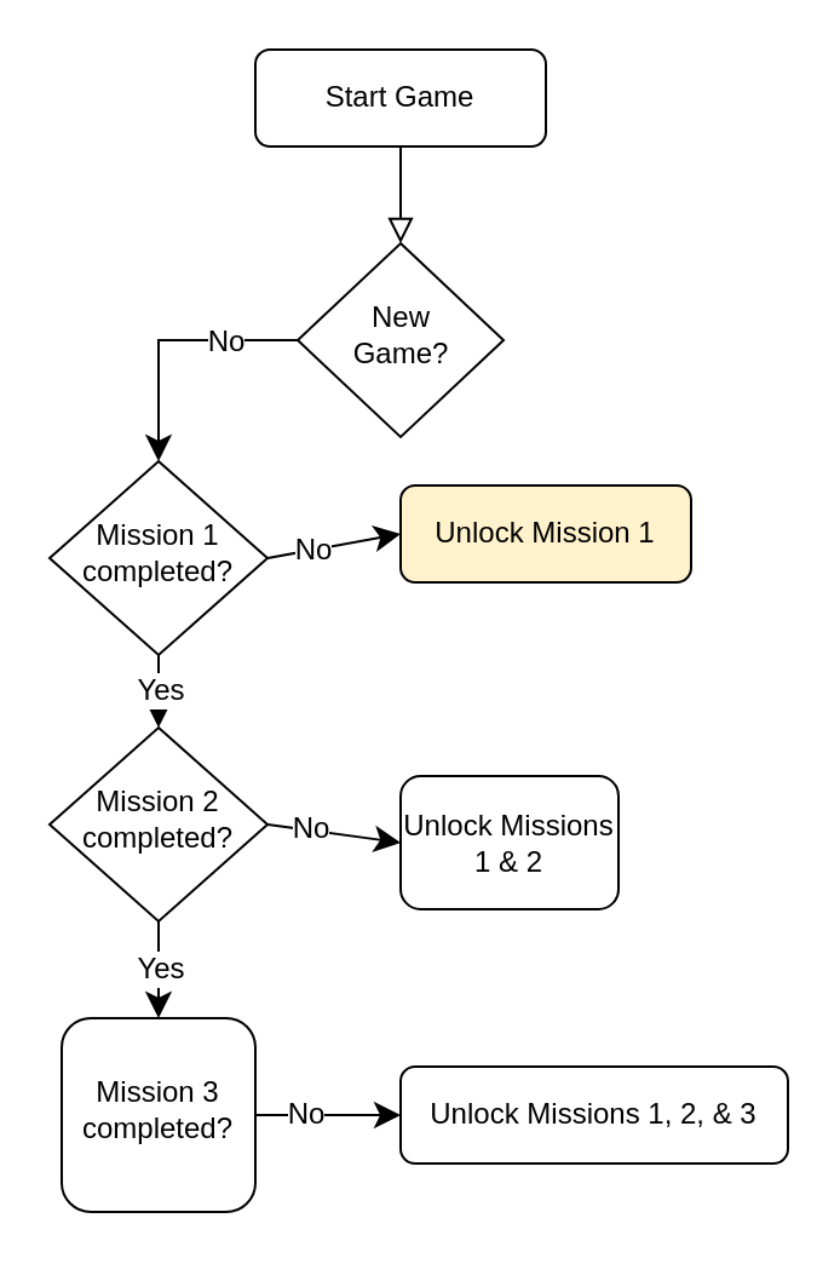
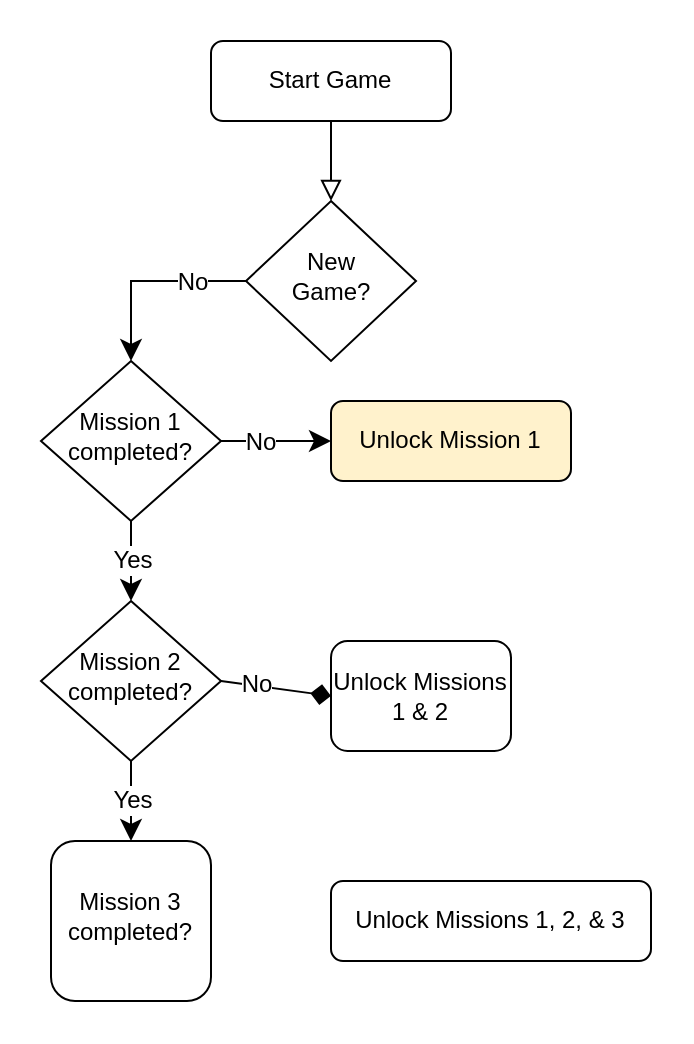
  <mxCell id="0" />
  <mxCell id="1" parent="0" />
  <mxCell id="2" value="" style="rounded=0;html=1;jettySize=auto;orthogonalLoop=1;fontSize=11;endArrow=block;endFill=0;endSize=8;strokeWidth=1;shadow=0;labelBackgroundColor=none;edgeStyle=orthogonalEdgeStyle;" parent="1" source="3" target="4" edge="1"><mxGeometry relative="1" as="geometry" /></mxCell>
  <mxCell id="3" value="Start Game" style="rounded=1;whiteSpace=wrap;html=1;fontSize=12;glass=0;strokeWidth=1;shadow=0;" parent="1" vertex="1"><mxGeometry x="105" y="20" width="120" height="40" as="geometry" /></mxCell>
  <mxCell id="4" value="New&lt;div&gt;Game?&lt;/div&gt;" style="rhombus;whiteSpace=wrap;html=1;shadow=0;fontFamily=Helvetica;fontSize=12;align=center;strokeWidth=1;spacing=6;spacingTop=-4;" parent="1" vertex="1"><mxGeometry x="122.5" y="100" width="85" height="80" as="geometry" /></mxCell>
  <mxCell id="5" style="edgeStyle=none;curved=1;rounded=0;orthogonalLoop=1;jettySize=auto;html=1;exitX=1;exitY=0.5;exitDx=0;exitDy=0;entryX=0;entryY=0.5;entryDx=0;entryDy=0;fontSize=12;startSize=8;endSize=8;" parent="1" source="9" target="10" edge="1"><mxGeometry relative="1" as="geometry" /></mxCell>
  <mxCell id="6" value="No" style="edgeLabel;html=1;align=center;verticalAlign=middle;resizable=0;points=[];fontSize=12;" parent="5" vertex="1" connectable="0"><mxGeometry x="-0.32" relative="1" as="geometry"><mxPoint as="offset" /></mxGeometry></mxCell>
  <mxCell id="7" style="edgeStyle=none;curved=1;rounded=0;orthogonalLoop=1;jettySize=auto;html=1;entryX=0.5;entryY=0;entryDx=0;entryDy=0;fontSize=12;startSize=8;endSize=8;" parent="1" source="9" target="17" edge="1"><mxGeometry relative="1" as="geometry" /></mxCell>
  <mxCell id="8" value="Yes" style="edgeLabel;html=1;align=center;verticalAlign=middle;resizable=0;points=[];fontSize=12;" parent="7" vertex="1" connectable="0"><mxGeometry x="0.1" y="4" relative="1" as="geometry"><mxPoint x="-4" y="-3" as="offset" /></mxGeometry></mxCell>
- <mxCell id="9" value="Mission 1 completed?" style="rhombus;whiteSpace=wrap;html=1;shadow=0;fontFamily=Helvetica;fontSize=12;align=center;strokeWidth=1;spacing=6;spacingTop=-4;" parent="1" vertex="1"><mxGeometry x="20" y="190" width="90" height="80" as="geometry" /></mxCell>
+ <mxCell id="9" value="Mission 1 completed?" style="rhombus;whiteSpace=wrap;html=1;shadow=0;fontFamily=Helvetica;fontSize=12;align=center;strokeWidth=1;spacing=6;spacingTop=-4;" parent="1" vertex="1"><mxGeometry x="20" y="180" width="90" height="80" as="geometry" /></mxCell>
  <mxCell id="10" value="Unlock Mission 1" style="rounded=1;whiteSpace=wrap;html=1;fontSize=12;glass=0;strokeWidth=1;shadow=0;fillColor=#fff2cc;" parent="1" vertex="1"><mxGeometry x="165" y="200" width="120" height="40" as="geometry" /></mxCell>
  <mxCell id="11" value="" style="edgeStyle=segmentEdgeStyle;endArrow=classic;html=1;curved=0;rounded=0;endSize=8;startSize=8;fontSize=12;exitX=0;exitY=0.5;exitDx=0;exitDy=0;" parent="1" source="4" target="9" edge="1"><mxGeometry width="50" height="50" relative="1" as="geometry"><mxPoint x="415" y="250" as="sourcePoint" /><mxPoint x="465" y="200" as="targetPoint" /></mxGeometry></mxCell>
  <mxCell id="12" value="No" style="edgeLabel;html=1;align=center;verticalAlign=middle;resizable=0;points=[];fontSize=12;" parent="11" vertex="1" connectable="0"><mxGeometry x="-0.287" relative="1" as="geometry"><mxPoint x="8" as="offset" /></mxGeometry></mxCell>
- <mxCell id="13" style="edgeStyle=none;curved=1;rounded=0;orthogonalLoop=1;jettySize=auto;html=1;exitX=1;exitY=0.5;exitDx=0;exitDy=0;fontSize=12;startSize=8;endSize=8;entryX=0;entryY=0.5;entryDx=0;entryDy=0;" parent="1" source="17" target="18" edge="1"><mxGeometry relative="1" as="geometry"><mxPoint x="185" y="360" as="targetPoint" /></mxGeometry></mxCell>
+ <mxCell id="13" style="edgeStyle=none;curved=1;rounded=0;orthogonalLoop=1;jettySize=auto;html=1;exitX=1;exitY=0.5;exitDx=0;exitDy=0;fontSize=12;startSize=8;endSize=8;entryX=0;entryY=0.5;entryDx=0;entryDy=0;endArrow=diamond;" parent="1" source="17" target="18" edge="1"><mxGeometry relative="1" as="geometry"><mxPoint x="185" y="360" as="targetPoint" /></mxGeometry></mxCell>
  <mxCell id="14" value="No" style="edgeLabel;html=1;align=center;verticalAlign=middle;resizable=0;points=[];fontSize=12;" parent="13" vertex="1" connectable="0"><mxGeometry x="-0.35" y="1" relative="1" as="geometry"><mxPoint as="offset" /></mxGeometry></mxCell>
  <mxCell id="15" style="edgeStyle=none;curved=1;rounded=0;orthogonalLoop=1;jettySize=auto;html=1;exitX=0.5;exitY=1;exitDx=0;exitDy=0;entryX=0.5;entryY=0;entryDx=0;entryDy=0;fontSize=12;startSize=8;endSize=8;" parent="1" source="17" target="21" edge="1"><mxGeometry relative="1" as="geometry" /></mxCell>
  <mxCell id="16" value="Yes" style="edgeLabel;html=1;align=center;verticalAlign=middle;resizable=0;points=[];fontSize=12;" parent="15" vertex="1" connectable="0"><mxGeometry x="-0.05" y="-3" relative="1" as="geometry"><mxPoint x="3" as="offset" /></mxGeometry></mxCell>
  <mxCell id="17" value="Mission 2 completed?" style="rhombus;whiteSpace=wrap;html=1;shadow=0;fontFamily=Helvetica;fontSize=12;align=center;strokeWidth=1;spacing=6;spacingTop=-4;" parent="1" vertex="1"><mxGeometry x="20" y="300" width="90" height="80" as="geometry" /></mxCell>
  <mxCell id="18" value="Unlock Missions 1 &amp;amp; 2" style="rounded=1;whiteSpace=wrap;html=1;fontSize=12;glass=0;strokeWidth=1;shadow=0;" parent="1" vertex="1"><mxGeometry x="165" y="320" width="90" height="55" as="geometry" /></mxCell>
- <mxCell id="19" style="edgeStyle=none;curved=1;rounded=0;orthogonalLoop=1;jettySize=auto;html=1;exitX=1;exitY=0.5;exitDx=0;exitDy=0;fontSize=12;startSize=8;endSize=8;entryX=0;entryY=0.5;entryDx=0;entryDy=0;" parent="1" source="21" target="22" edge="1"><mxGeometry relative="1" as="geometry"><mxPoint x="187.5" y="480" as="targetPoint" /></mxGeometry></mxCell>
- <mxCell id="20" value="No" style="edgeLabel;html=1;align=center;verticalAlign=middle;resizable=0;points=[];fontSize=12;" parent="19" vertex="1" connectable="0"><mxGeometry x="-0.35" y="1" relative="1" as="geometry"><mxPoint as="offset" /></mxGeometry></mxCell>
  <mxCell id="21" value="Mission 3 completed?" style="whiteSpace=wrap;html=1;shadow=0;fontFamily=Helvetica;fontSize=12;align=center;strokeWidth=1;spacing=6;spacingTop=-4;rounded=1;" parent="1" vertex="1"><mxGeometry x="25" y="420" width="80" height="80" as="geometry" /></mxCell>
  <mxCell id="22" value="Unlock Missions 1, 2, &amp;amp; 3" style="rounded=1;whiteSpace=wrap;html=1;fontSize=12;glass=0;strokeWidth=1;shadow=0;" parent="1" vertex="1"><mxGeometry x="165" y="440" width="160" height="40" as="geometry" /></mxCell>
